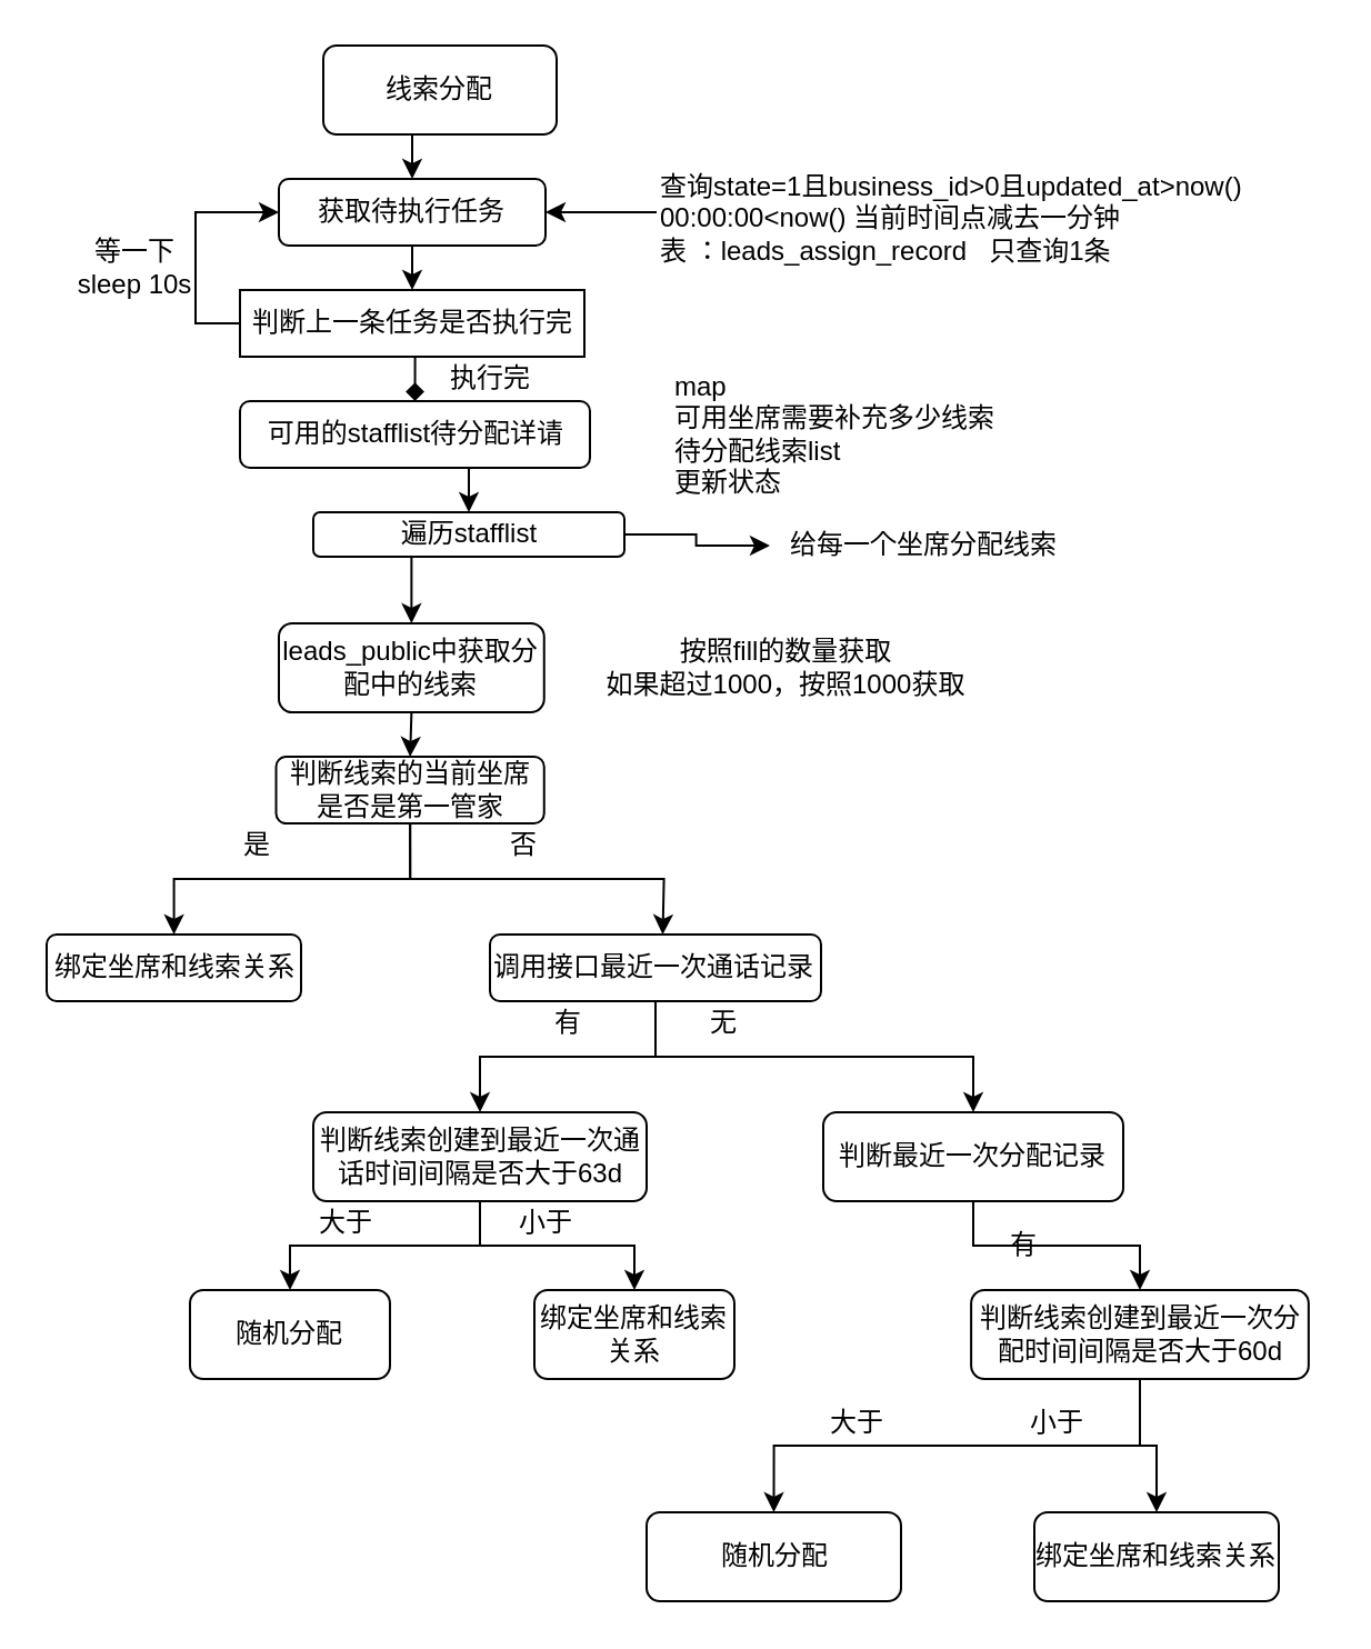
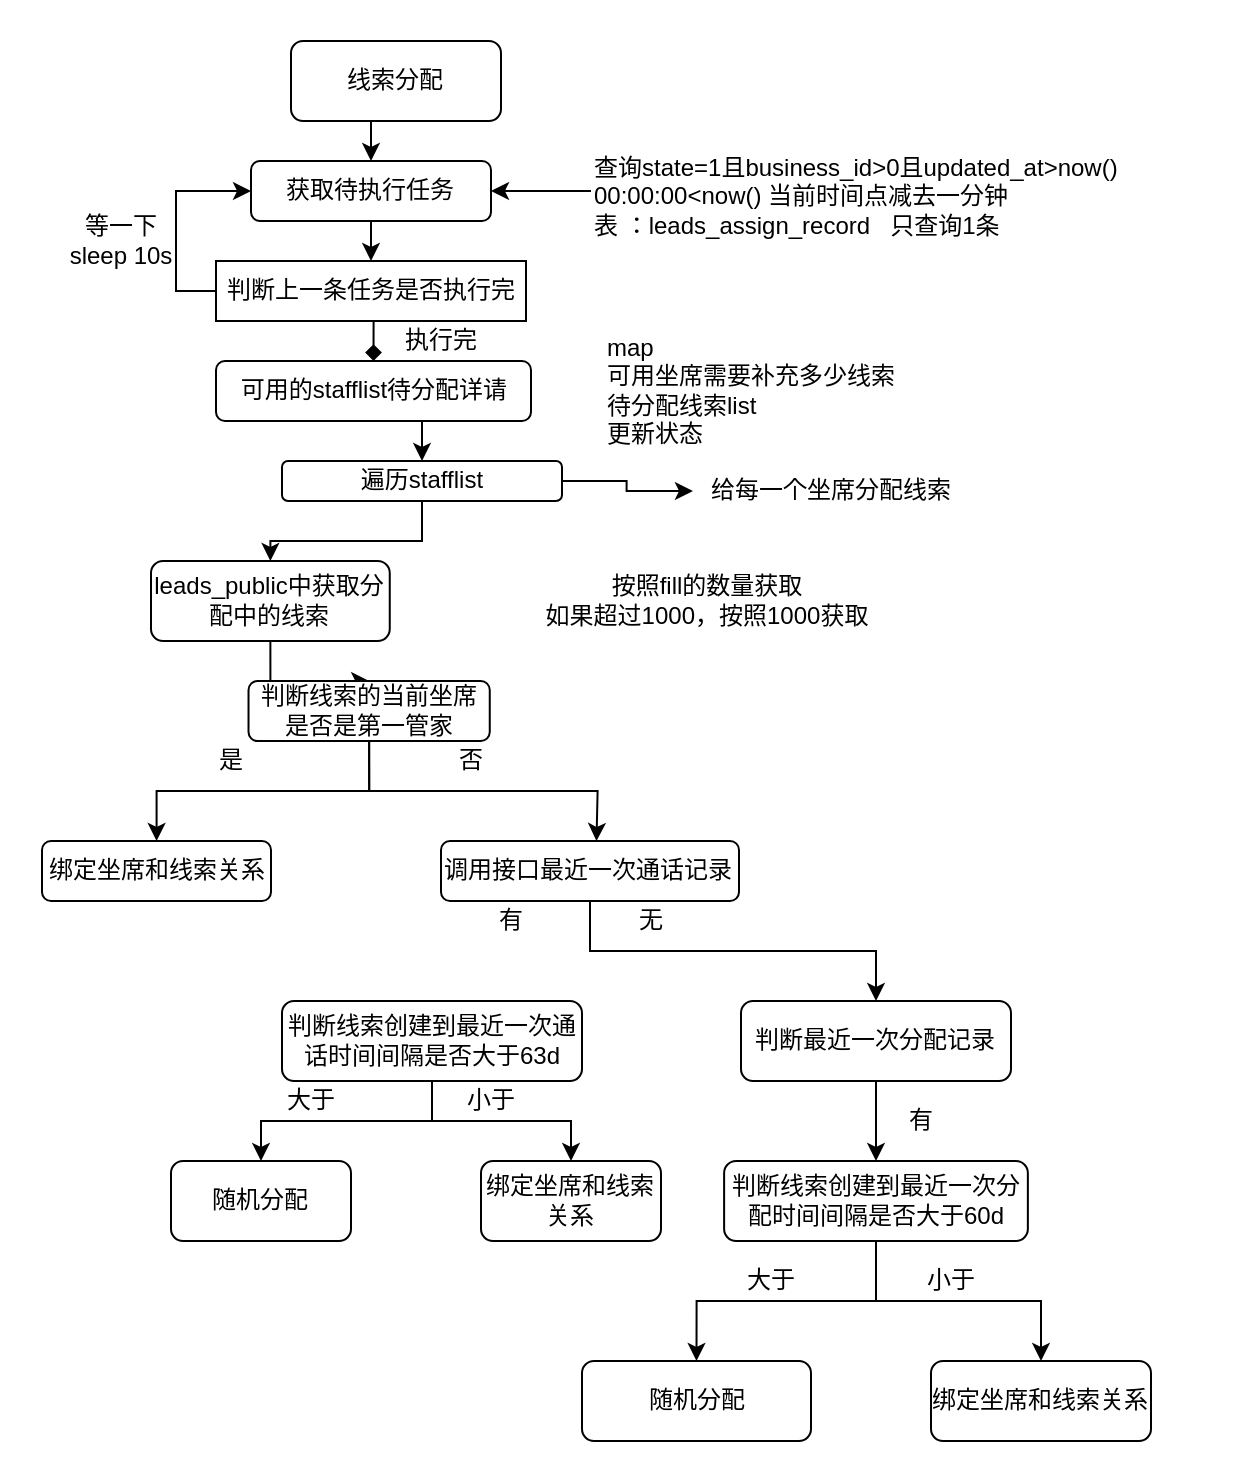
  <mxCell id="0" />
  <mxCell id="1" parent="0" />
  <mxCell id="2" style="edgeStyle=orthogonalEdgeStyle;rounded=0;orthogonalLoop=1;jettySize=auto;html=1;exitX=0.5;exitY=1;exitDx=0;exitDy=0;" edge="1" parent="1" source="3"><mxGeometry relative="1" as="geometry"><mxPoint x="185" y="80" as="targetPoint" /></mxGeometry></mxCell>
  <mxCell id="3" value="线索分配" style="rounded=1;whiteSpace=wrap;html=1;" vertex="1" parent="1"><mxGeometry x="145" y="20" width="105" height="40" as="geometry" /></mxCell>
  <mxCell id="4" style="edgeStyle=orthogonalEdgeStyle;rounded=0;orthogonalLoop=1;jettySize=auto;html=1;exitX=0.5;exitY=1;exitDx=0;exitDy=0;entryX=0.5;entryY=0;entryDx=0;entryDy=0;" edge="1" parent="1" source="5" target="10"><mxGeometry relative="1" as="geometry" /></mxCell>
  <mxCell id="5" value="获取待执行任务" style="rounded=1;whiteSpace=wrap;html=1;" vertex="1" parent="1"><mxGeometry x="125" y="80" width="120" height="30" as="geometry" /></mxCell>
  <mxCell id="6" style="edgeStyle=orthogonalEdgeStyle;rounded=0;orthogonalLoop=1;jettySize=auto;html=1;exitX=0;exitY=0.5;exitDx=0;exitDy=0;entryX=1;entryY=0.5;entryDx=0;entryDy=0;" edge="1" parent="1" source="7" target="5"><mxGeometry relative="1" as="geometry" /></mxCell>
  <mxCell id="7" value="查询state=1且business_id&amp;gt;0且updated_at&amp;gt;now() 00:00:00&amp;lt;now() 当前时间点减去一分钟&lt;br&gt;表 ：leads_assign_record&amp;nbsp; &amp;nbsp;只查询1条" style="text;whiteSpace=wrap;html=1;" vertex="1" parent="1"><mxGeometry x="295" y="70" width="300" height="50" as="geometry" /></mxCell>
  <mxCell id="8" style="edgeStyle=orthogonalEdgeStyle;rounded=0;orthogonalLoop=1;jettySize=auto;html=1;exitX=0;exitY=0.5;exitDx=0;exitDy=0;entryX=0;entryY=0.5;entryDx=0;entryDy=0;" edge="1" parent="1" source="10" target="5"><mxGeometry relative="1" as="geometry" /></mxCell>
  <mxCell id="9" style="edgeStyle=orthogonalEdgeStyle;rounded=0;orthogonalLoop=1;jettySize=auto;html=1;exitX=0.5;exitY=1;exitDx=0;exitDy=0;entryX=0.5;entryY=0;entryDx=0;entryDy=0;endArrow=diamond;" edge="1" parent="1" source="10" target="14"><mxGeometry relative="1" as="geometry" /></mxCell>
  <mxCell id="10" value="判断上一条任务是否执行完" style="whiteSpace=wrap;html=1;rounded=0;" vertex="1" parent="1"><mxGeometry x="107.5" y="130" width="155" height="30" as="geometry" /></mxCell>
  <mxCell id="11" value="执行完" style="text;html=1;align=center;verticalAlign=middle;resizable=0;points=[];autosize=1;" vertex="1" parent="1"><mxGeometry x="195" y="160" width="50" height="20" as="geometry" /></mxCell>
  <mxCell id="12" value="等一下&lt;br&gt;sleep 10s" style="text;html=1;align=center;verticalAlign=middle;resizable=0;points=[];autosize=1;" vertex="1" parent="1"><mxGeometry x="25" y="105" width="70" height="30" as="geometry" /></mxCell>
  <mxCell id="13" style="edgeStyle=orthogonalEdgeStyle;rounded=0;orthogonalLoop=1;jettySize=auto;html=1;exitX=0.5;exitY=1;exitDx=0;exitDy=0;entryX=0.5;entryY=0;entryDx=0;entryDy=0;" edge="1" parent="1" source="14" target="18"><mxGeometry relative="1" as="geometry" /></mxCell>
  <mxCell id="14" value="可用的stafflist待分配详请" style="rounded=1;whiteSpace=wrap;html=1;" vertex="1" parent="1"><mxGeometry x="107.5" y="180" width="157.5" height="30" as="geometry" /></mxCell>
  <mxCell id="15" value="&lt;div style=&quot;text-align: left&quot;&gt;&lt;span&gt;map&lt;/span&gt;&lt;/div&gt;&lt;div style=&quot;text-align: left&quot;&gt;&lt;span&gt;可用坐席需要补充多少线索&lt;/span&gt;&lt;/div&gt;&lt;div style=&quot;text-align: left&quot;&gt;&lt;span&gt;待分配线索list&lt;/span&gt;&lt;/div&gt;&lt;div style=&quot;text-align: left&quot;&gt;更新状态&lt;/div&gt;" style="text;html=1;align=center;verticalAlign=middle;resizable=0;points=[];autosize=1;" vertex="1" parent="1"><mxGeometry x="295" y="165" width="160" height="60" as="geometry" /></mxCell>
  <mxCell id="16" style="edgeStyle=orthogonalEdgeStyle;rounded=0;orthogonalLoop=1;jettySize=auto;html=1;exitX=0.5;exitY=1;exitDx=0;exitDy=0;entryX=0.5;entryY=0;entryDx=0;entryDy=0;" edge="1" parent="1" source="18" target="21"><mxGeometry relative="1" as="geometry" /></mxCell>
  <mxCell id="17" style="edgeStyle=orthogonalEdgeStyle;rounded=0;orthogonalLoop=1;jettySize=auto;html=1;entryX=0.007;entryY=0.5;entryDx=0;entryDy=0;entryPerimeter=0;" edge="1" parent="1" source="18" target="19"><mxGeometry relative="1" as="geometry" /></mxCell>
  <mxCell id="18" value="遍历stafflist" style="rounded=1;whiteSpace=wrap;html=1;" vertex="1" parent="1"><mxGeometry x="140.5" y="230" width="140" height="20" as="geometry" /></mxCell>
  <mxCell id="19" value="给每一个坐席分配线索" style="text;html=1;align=center;verticalAlign=middle;resizable=0;points=[];autosize=1;" vertex="1" parent="1"><mxGeometry x="345" y="235" width="140" height="20" as="geometry" /></mxCell>
  <mxCell id="20" style="edgeStyle=orthogonalEdgeStyle;rounded=0;orthogonalLoop=1;jettySize=auto;html=1;exitX=0.5;exitY=1;exitDx=0;exitDy=0;entryX=0.5;entryY=0;entryDx=0;entryDy=0;" edge="1" parent="1" source="21" target="24"><mxGeometry relative="1" as="geometry" /></mxCell>
- <mxCell id="21" value="leads_public中获取分配中的线索" style="rounded=1;whiteSpace=wrap;html=1;" vertex="1" parent="1"><mxGeometry x="125" y="280" width="119.38" height="40" as="geometry" /></mxCell>
+ <mxCell id="21" value="leads_public中获取分配中的线索" style="rounded=1;whiteSpace=wrap;html=1;" vertex="1" parent="1"><mxGeometry x="75" y="280" width="119.38" height="40" as="geometry" /></mxCell>
  <mxCell id="22" style="edgeStyle=orthogonalEdgeStyle;rounded=0;orthogonalLoop=1;jettySize=auto;html=1;exitX=0.5;exitY=1;exitDx=0;exitDy=0;" edge="1" parent="1" source="24" target="25"><mxGeometry relative="1" as="geometry" /></mxCell>
  <mxCell id="23" style="edgeStyle=orthogonalEdgeStyle;rounded=0;orthogonalLoop=1;jettySize=auto;html=1;exitX=0.5;exitY=1;exitDx=0;exitDy=0;entryX=0.5;entryY=0;entryDx=0;entryDy=0;" edge="1" parent="1" source="24"><mxGeometry relative="1" as="geometry"><mxPoint x="297.75" y="420" as="targetPoint" /></mxGeometry></mxCell>
  <mxCell id="24" value="判断线索的当前坐席是否是第一管家" style="rounded=1;whiteSpace=wrap;html=1;" vertex="1" parent="1"><mxGeometry x="123.76" y="340" width="120.62" height="30" as="geometry" /></mxCell>
  <mxCell id="25" value="绑定坐席和线索关系" style="rounded=1;whiteSpace=wrap;html=1;" vertex="1" parent="1"><mxGeometry x="20.5" y="420" width="114.5" height="30" as="geometry" /></mxCell>
  <mxCell id="26" value="是" style="text;html=1;align=center;verticalAlign=middle;resizable=0;points=[];autosize=1;" vertex="1" parent="1"><mxGeometry x="100" y="370" width="30" height="20" as="geometry" /></mxCell>
  <mxCell id="27" value="否" style="text;html=1;align=center;verticalAlign=middle;resizable=0;points=[];autosize=1;" vertex="1" parent="1"><mxGeometry x="220" y="370" width="30" height="20" as="geometry" /></mxCell>
- <mxCell id="28" style="edgeStyle=orthogonalEdgeStyle;rounded=0;orthogonalLoop=1;jettySize=auto;html=1;exitX=0.5;exitY=1;exitDx=0;exitDy=0;entryX=0.5;entryY=0;entryDx=0;entryDy=0;" edge="1" parent="1" source="30" target="33"><mxGeometry relative="1" as="geometry" /></mxCell>
  <mxCell id="29" style="edgeStyle=orthogonalEdgeStyle;rounded=0;orthogonalLoop=1;jettySize=auto;html=1;exitX=0.5;exitY=1;exitDx=0;exitDy=0;entryX=0.5;entryY=0;entryDx=0;entryDy=0;" edge="1" parent="1" source="30" target="35"><mxGeometry relative="1" as="geometry" /></mxCell>
  <mxCell id="30" value="调用接口最近一次通话记录" style="rounded=1;whiteSpace=wrap;html=1;align=left;" vertex="1" parent="1"><mxGeometry x="220" y="420" width="149" height="30" as="geometry" /></mxCell>
  <mxCell id="31" style="edgeStyle=orthogonalEdgeStyle;rounded=0;orthogonalLoop=1;jettySize=auto;html=1;exitX=0.5;exitY=1;exitDx=0;exitDy=0;entryX=0.5;entryY=0;entryDx=0;entryDy=0;" edge="1" parent="1" source="33" target="38"><mxGeometry relative="1" as="geometry" /></mxCell>
  <mxCell id="32" style="edgeStyle=orthogonalEdgeStyle;rounded=0;orthogonalLoop=1;jettySize=auto;html=1;exitX=0.5;exitY=1;exitDx=0;exitDy=0;entryX=0.5;entryY=0;entryDx=0;entryDy=0;" edge="1" parent="1" source="33" target="40"><mxGeometry relative="1" as="geometry" /></mxCell>
  <mxCell id="33" value="&lt;span&gt;判断线索创建到最近一次通话时间间隔是否大于63d&lt;/span&gt;" style="rounded=1;whiteSpace=wrap;html=1;" vertex="1" parent="1"><mxGeometry x="140.5" y="500" width="150" height="40" as="geometry" /></mxCell>
  <mxCell id="34" style="edgeStyle=orthogonalEdgeStyle;rounded=0;orthogonalLoop=1;jettySize=auto;html=1;exitX=0.5;exitY=1;exitDx=0;exitDy=0;entryX=0.5;entryY=0;entryDx=0;entryDy=0;" edge="1" parent="1" source="35" target="44"><mxGeometry relative="1" as="geometry" /></mxCell>
  <mxCell id="35" value="判断最近一次分配记录" style="rounded=1;whiteSpace=wrap;html=1;" vertex="1" parent="1"><mxGeometry x="370" y="500" width="135" height="40" as="geometry" /></mxCell>
  <mxCell id="36" value="有" style="text;html=1;align=center;verticalAlign=middle;resizable=0;points=[];autosize=1;" vertex="1" parent="1"><mxGeometry x="240" y="450" width="30" height="20" as="geometry" /></mxCell>
  <mxCell id="37" value="无" style="text;html=1;align=center;verticalAlign=middle;resizable=0;points=[];autosize=1;" vertex="1" parent="1"><mxGeometry x="310" y="450" width="30" height="20" as="geometry" /></mxCell>
  <mxCell id="38" value="随机分配" style="rounded=1;whiteSpace=wrap;html=1;" vertex="1" parent="1"><mxGeometry x="85" y="580" width="90" height="40" as="geometry" /></mxCell>
  <mxCell id="39" value="大于" style="text;html=1;align=center;verticalAlign=middle;resizable=0;points=[];autosize=1;" vertex="1" parent="1"><mxGeometry x="135" y="540" width="40" height="20" as="geometry" /></mxCell>
  <mxCell id="40" value="&lt;span&gt;绑定坐席和线索关系&lt;/span&gt;" style="rounded=1;whiteSpace=wrap;html=1;" vertex="1" parent="1"><mxGeometry x="240" y="580" width="90" height="40" as="geometry" /></mxCell>
  <mxCell id="41" value="小于" style="text;html=1;align=center;verticalAlign=middle;resizable=0;points=[];autosize=1;" vertex="1" parent="1"><mxGeometry x="225" y="540" width="40" height="20" as="geometry" /></mxCell>
  <mxCell id="42" style="edgeStyle=orthogonalEdgeStyle;rounded=0;orthogonalLoop=1;jettySize=auto;html=1;exitX=0.5;exitY=1;exitDx=0;exitDy=0;entryX=0.5;entryY=0;entryDx=0;entryDy=0;" edge="1" parent="1" source="44" target="45"><mxGeometry relative="1" as="geometry" /></mxCell>
  <mxCell id="43" style="edgeStyle=orthogonalEdgeStyle;rounded=0;orthogonalLoop=1;jettySize=auto;html=1;exitX=0.5;exitY=1;exitDx=0;exitDy=0;entryX=0.5;entryY=0;entryDx=0;entryDy=0;" edge="1" parent="1" source="44" target="46"><mxGeometry relative="1" as="geometry" /></mxCell>
- <mxCell id="44" value="判断线索创建到最近一次分配时间间隔是否大于60d" style="rounded=1;whiteSpace=wrap;html=1;" vertex="1" parent="1"><mxGeometry x="436.56" y="580" width="151.87" height="40" as="geometry" /></mxCell>
+ <mxCell id="44" value="判断线索创建到最近一次分配时间间隔是否大于60d" style="rounded=1;whiteSpace=wrap;html=1;" vertex="1" parent="1"><mxGeometry x="361.56" y="580" width="151.87" height="40" as="geometry" /></mxCell>
  <mxCell id="45" value="&lt;span&gt;随机分配&lt;/span&gt;" style="rounded=1;whiteSpace=wrap;html=1;" vertex="1" parent="1"><mxGeometry x="290.5" y="680" width="114.5" height="40" as="geometry" /></mxCell>
  <mxCell id="46" value="&lt;span&gt;绑定坐席和线索关系&lt;/span&gt;" style="rounded=1;whiteSpace=wrap;html=1;" vertex="1" parent="1"><mxGeometry x="465" y="680" width="110" height="40" as="geometry" /></mxCell>
  <mxCell id="47" value="有" style="text;html=1;align=center;verticalAlign=middle;resizable=0;points=[];autosize=1;" vertex="1" parent="1"><mxGeometry x="445" y="550" width="30" height="20" as="geometry" /></mxCell>
  <mxCell id="48" value="大于" style="text;html=1;align=center;verticalAlign=middle;resizable=0;points=[];autosize=1;" vertex="1" parent="1"><mxGeometry x="365" y="630" width="40" height="20" as="geometry" /></mxCell>
  <mxCell id="49" value="小于" style="text;html=1;align=center;verticalAlign=middle;resizable=0;points=[];autosize=1;" vertex="1" parent="1"><mxGeometry x="455" y="630" width="40" height="20" as="geometry" /></mxCell>
  <mxCell id="50" value="按照fill的数量获取&lt;br&gt;如果超过1000，按照1000获取" style="text;html=1;align=center;verticalAlign=middle;resizable=0;points=[];autosize=1;" vertex="1" parent="1"><mxGeometry x="262.5" y="285" width="180" height="30" as="geometry" /></mxCell>
